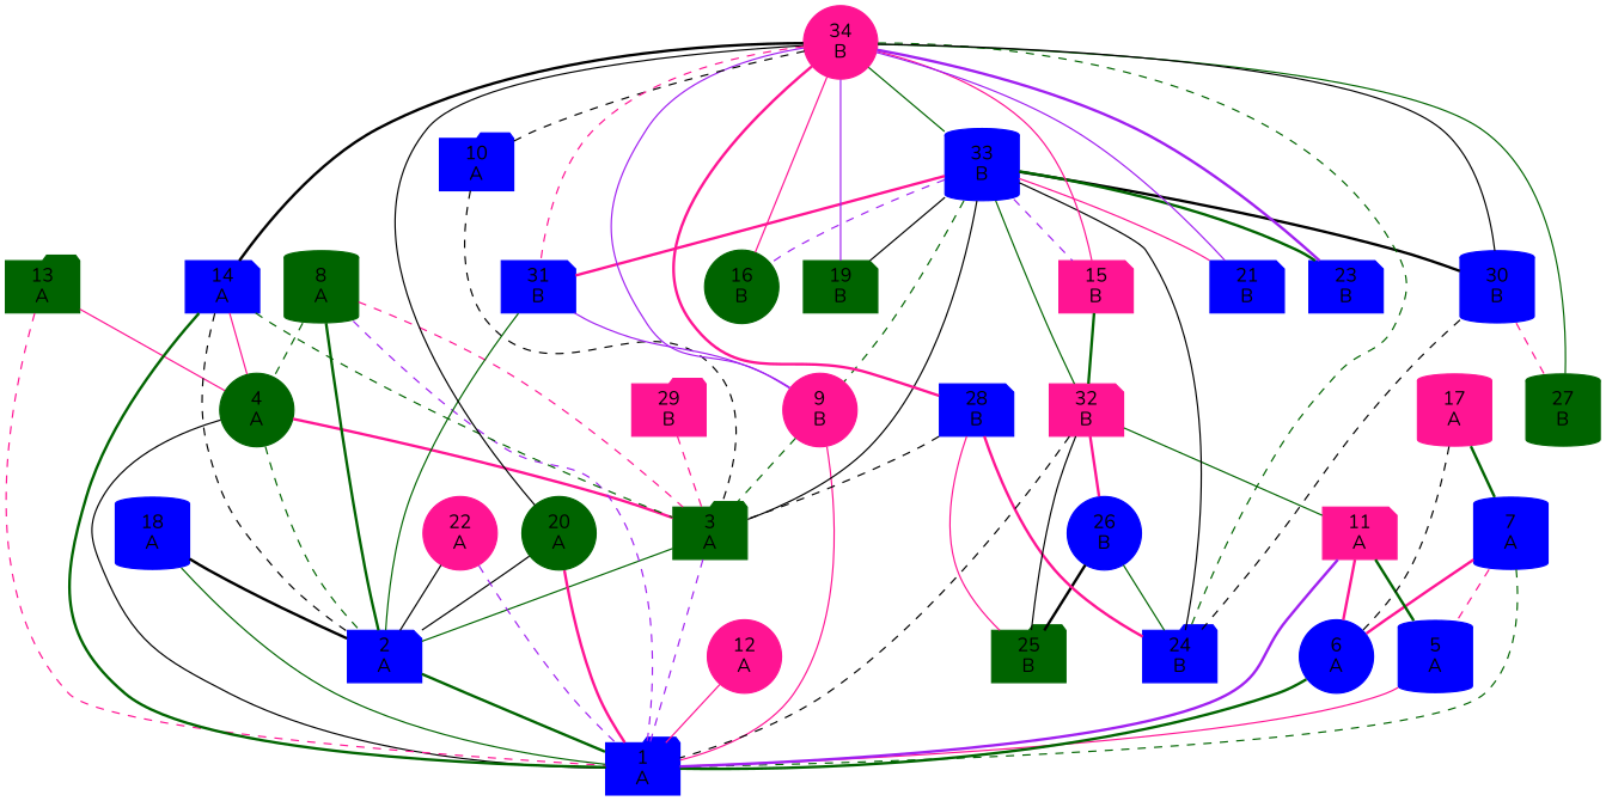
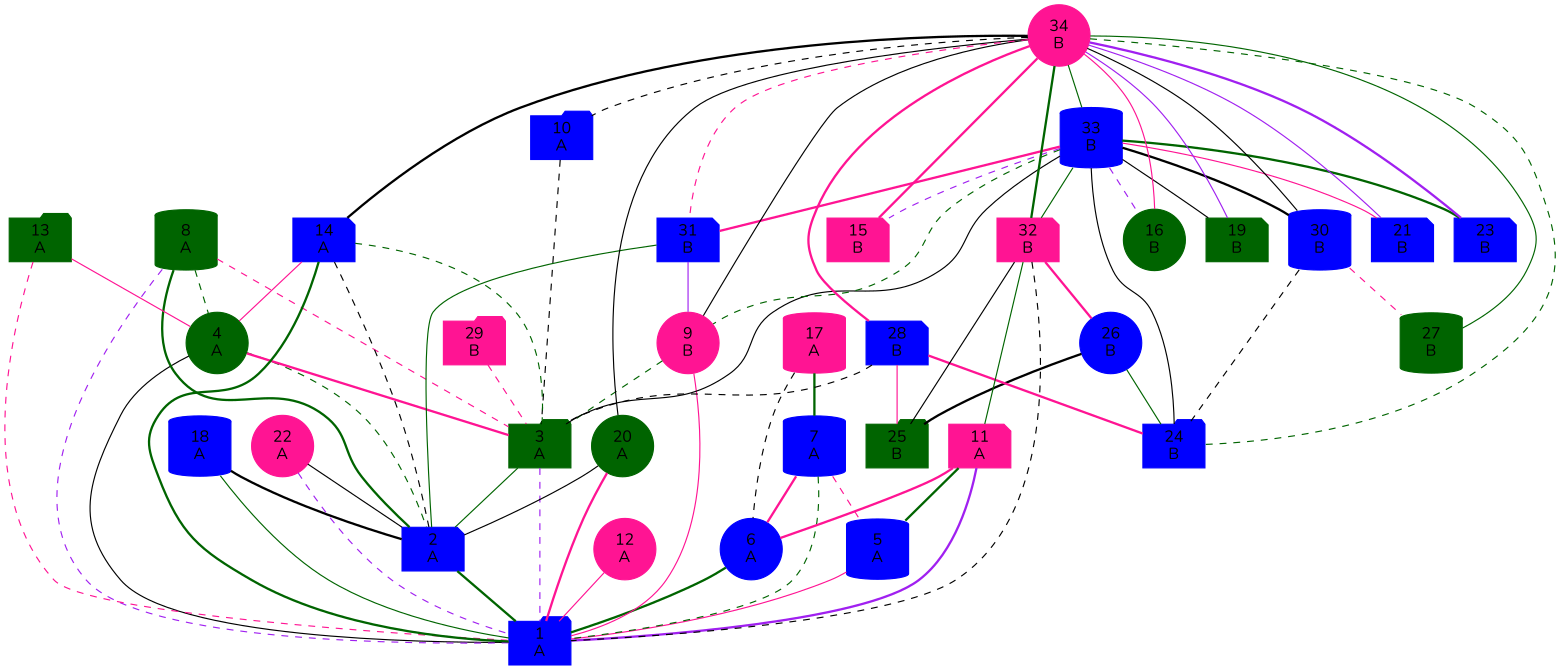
  graph {
    fontname=Nunito
    remincross=true
    splines=true
    node [color=blue fontname=Nunito shape=note style=filled]
    edge [color=darkgreen fontname=Nunito style=solid]
    "1\nA" [shape=folder]
    "2\nA"
    "3\nA" [color=darkgreen shape=folder]
    "4\nA" [color=darkgreen shape=ellipse]
    "5\nA" [shape=cylinder]
    "6\nA" [shape=ellipse]
    "7\nA" [shape=cylinder]
    "8\nA" [color=darkgreen shape=cylinder]
    "9\nB" [color=deeppink shape=ellipse]
    "10\nA" [shape=folder]
    "11\nA" [color=deeppink]
    "12\nA" [color=deeppink shape=ellipse]
    "13\nA" [color=darkgreen shape=folder]
    "14\nA"
    "15\nB" [color=deeppink]
    "16\nB" [color=darkgreen shape=ellipse]
    "17\nA" [color=deeppink shape=cylinder]
    "18\nA" [shape=cylinder]
    "19\nB" [color=darkgreen]
    "20\nA" [color=darkgreen shape=ellipse]
    "22\nA" [color=deeppink shape=ellipse]
    "24\nB" [shape=folder]
    "25\nB" [color=darkgreen shape=folder]
    "26\nB" [shape=ellipse]
    "27\nB" [color=darkgreen shape=cylinder]
    "28\nB"
    "29\nB" [color=deeppink shape=folder]
    "30\nB" [shape=cylinder]
    "31\nB"
    "32\nB" [color=deeppink]
    "33\nB" [shape=cylinder]
    "21\nB"
    "23\nB"
    "34\nB" [color=deeppink shape=ellipse]
    "2\nA" -- "1\nA" [style=bold]
    "3\nA" -- "1\nA" [color=purple style=dashed]
    "3\nA" -- "2\nA"
    "4\nA" -- "1\nA" [color=black]
    "4\nA" -- "2\nA" [style=dashed]
    "4\nA" -- "3\nA" [color=deeppink style=bold]
    "5\nA" -- "1\nA" [color=deeppink]
    "6\nA" -- "1\nA" [style=bold]
    "7\nA" -- "1\nA" [style=dashed]
    "7\nA" -- "5\nA" [color=deeppink style=dashed]
    "7\nA" -- "6\nA" [color=deeppink style=bold]
    "8\nA" -- "1\nA" [color=purple style=dashed]
    "8\nA" -- "2\nA" [style=bold]
    "8\nA" -- "3\nA" [color=deeppink style=dashed]
    "8\nA" -- "4\nA" [style=dashed]
    "9\nB" -- "1\nA" [color=deeppink]
    "9\nB" -- "3\nA" [style=dashed]
    "10\nA" -- "3\nA" [color=black style=dashed]
    "11\nA" -- "1\nA" [color=purple style=bold]
    "11\nA" -- "5\nA" [style=bold]
    "11\nA" -- "6\nA" [color=deeppink style=bold]
    "12\nA" -- "1\nA" [color=deeppink]
    "13\nA" -- "1\nA" [color=deeppink style=dashed]
    "13\nA" -- "4\nA" [color=deeppink]
    "14\nA" -- "1\nA" [style=bold]
    "14\nA" -- "2\nA" [color=black style=dashed]
    "14\nA" -- "3\nA" [style=dashed]
    "14\nA" -- "4\nA" [color=deeppink]
    "17\nA" -- "6\nA" [color=black style=dashed]
    "17\nA" -- "7\nA" [style=bold]
    "18\nA" -- "1\nA"
    "18\nA" -- "2\nA" [color=black style=bold]
    "20\nA" -- "1\nA" [color=deeppink style=bold]
    "20\nA" -- "2\nA" [color=black]
    "22\nA" -- "1\nA" [color=purple style=dashed]
    "22\nA" -- "2\nA" [color=black]
    "26\nB" -- "24\nB"
    "26\nB" -- "25\nB" [color=black style=bold]
    "28\nB" -- "3\nA" [color=black style=dashed]
    "28\nB" -- "24\nB" [color=deeppink style=bold]
    "28\nB" -- "25\nB" [color=deeppink]
    "29\nB" -- "3\nA" [color=deeppink style=dashed]
    "30\nB" -- "24\nB" [color=black style=dashed]
    "30\nB" -- "27\nB" [color=deeppink style=dashed]
    "31\nB" -- "2\nA"
    "31\nB" -- "9\nB" [color=purple]
    "32\nB" -- "1\nA" [color=black style=dashed]
    "32\nB" -- "11\nA"
    "32\nB" -- "25\nB" [color=black]
    "32\nB" -- "26\nB" [color=deeppink style=bold]
    "33\nB" -- "3\nA" [color=black]
    "33\nB" -- "9\nB" [style=dashed]
    "33\nB" -- "15\nB" [color=purple style=dashed]
    "33\nB" -- "16\nB" [color=purple style=dashed]
    "33\nB" -- "19\nB" [color=black]
    "33\nB" -- "24\nB" [color=black]
    "33\nB" -- "30\nB" [color=black style=bold]
    "33\nB" -- "31\nB" [color=deeppink style=bold]
    "33\nB" -- "32\nB"
    "33\nB" -- "21\nB" [color=deeppink]
    "33\nB" -- "23\nB" [style=bold]
-   "34\nB" -- "9\nB" [color=purple]
+   "34\nB" -- "9\nB" [color=black]
    "34\nB" -- "10\nA" [color=black style=dashed]
    "34\nB" -- "14\nA" [color=black style=bold]
-   "34\nB" -- "15\nB" [color=deeppink]
+   "34\nB" -- "15\nB" [color=deeppink style=bold]
    "34\nB" -- "16\nB" [color=deeppink]
    "34\nB" -- "19\nB" [color=purple]
    "34\nB" -- "20\nA" [color=black]
    "34\nB" -- "24\nB" [style=dashed]
    "34\nB" -- "27\nB"
    "34\nB" -- "28\nB" [color=deeppink style=bold]
    "34\nB" -- "30\nB" [color=black]
    "34\nB" -- "31\nB" [color=deeppink style=dashed]
-   "15\nB" -- "32\nB" [style=bold]
+   "34\nB" -- "32\nB" [style=bold]
    "34\nB" -- "33\nB"
    "34\nB" -- "21\nB" [color=purple]
    "34\nB" -- "23\nB" [color=purple style=bold]
  }
